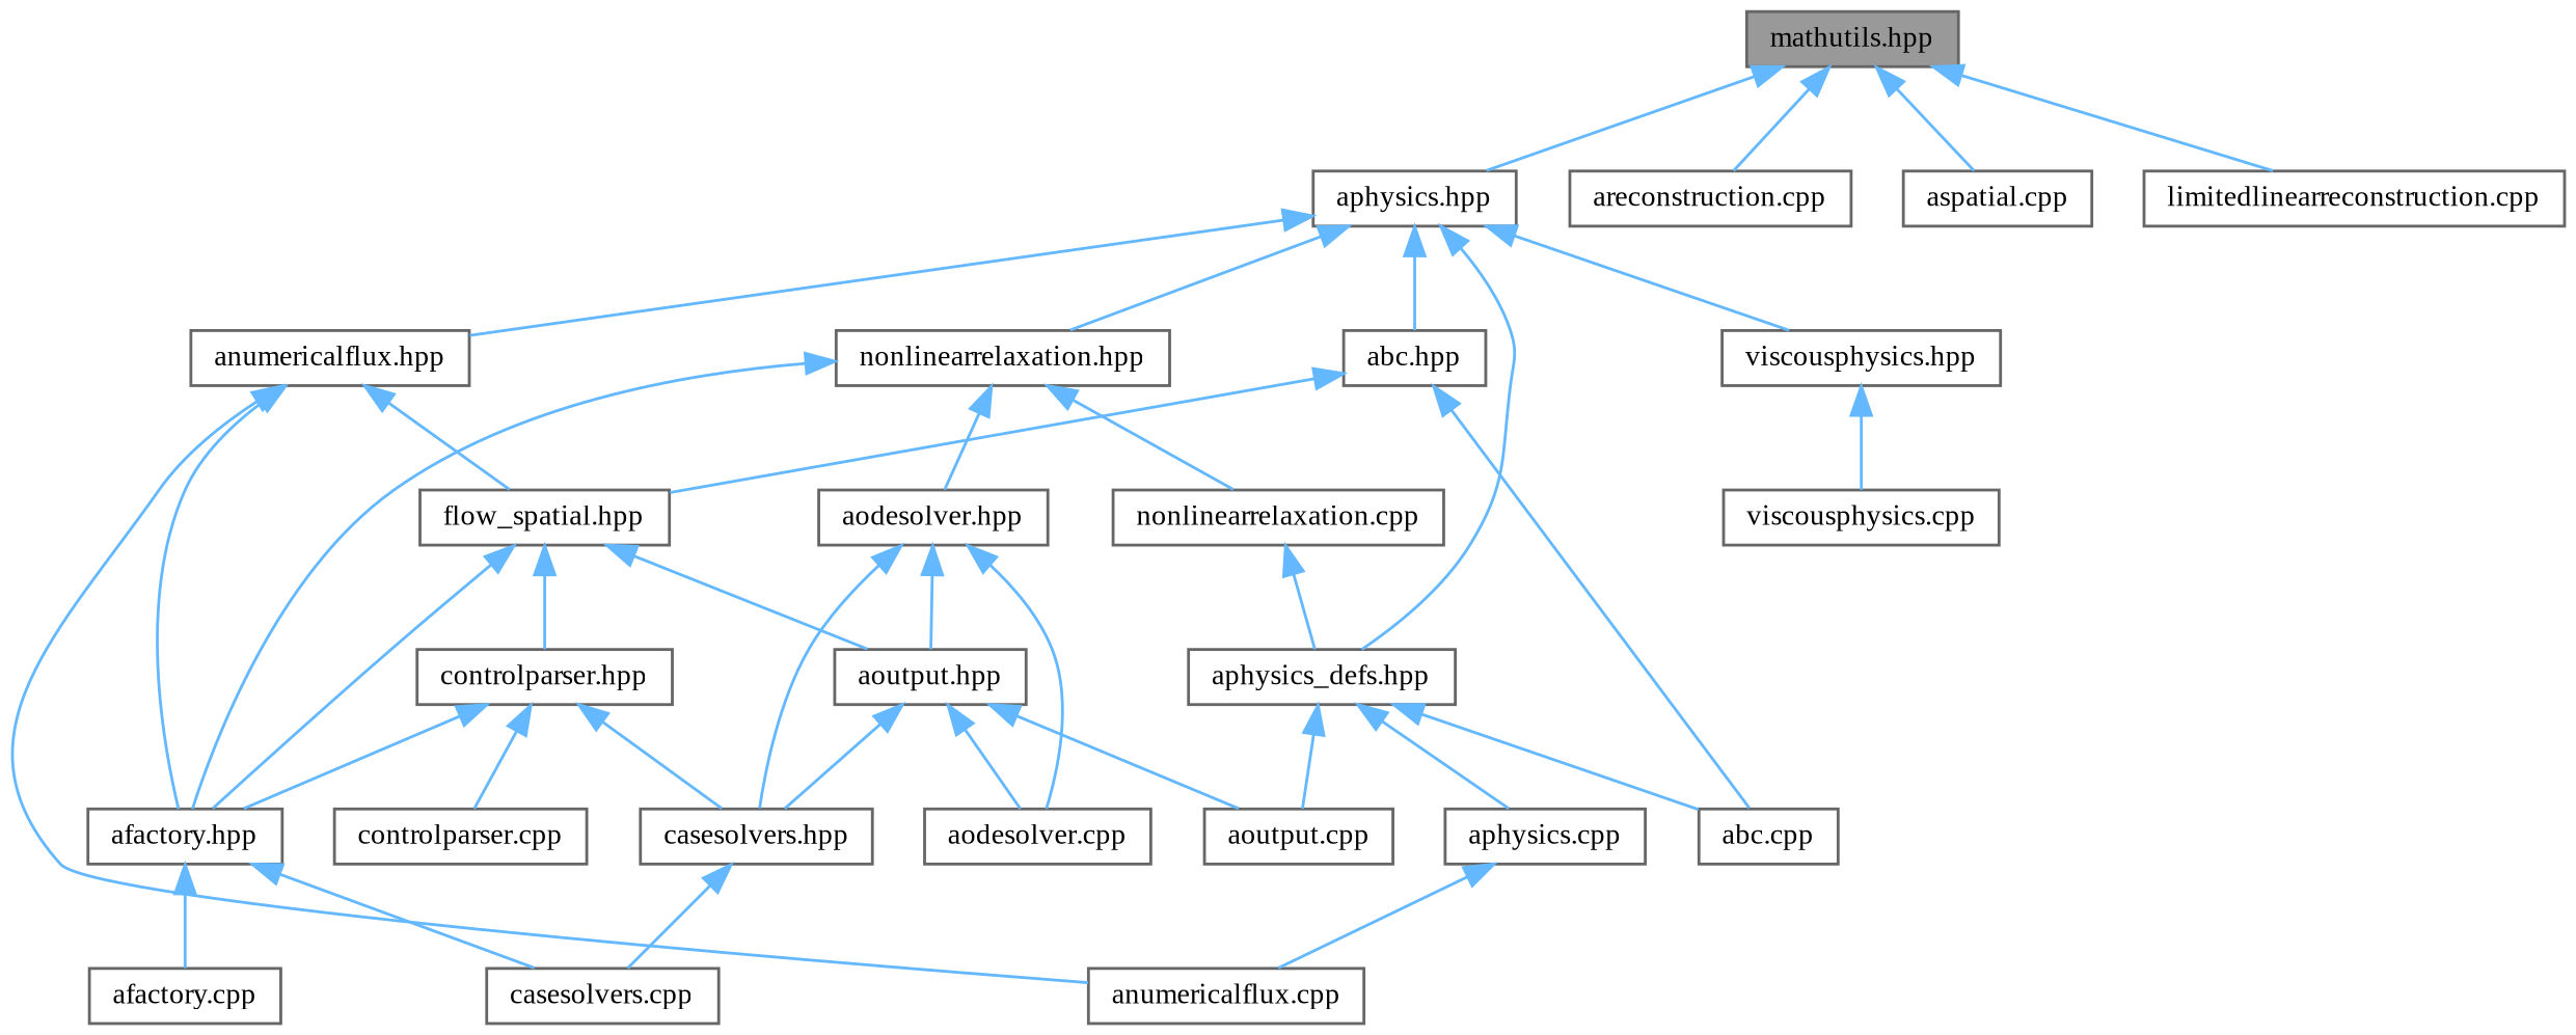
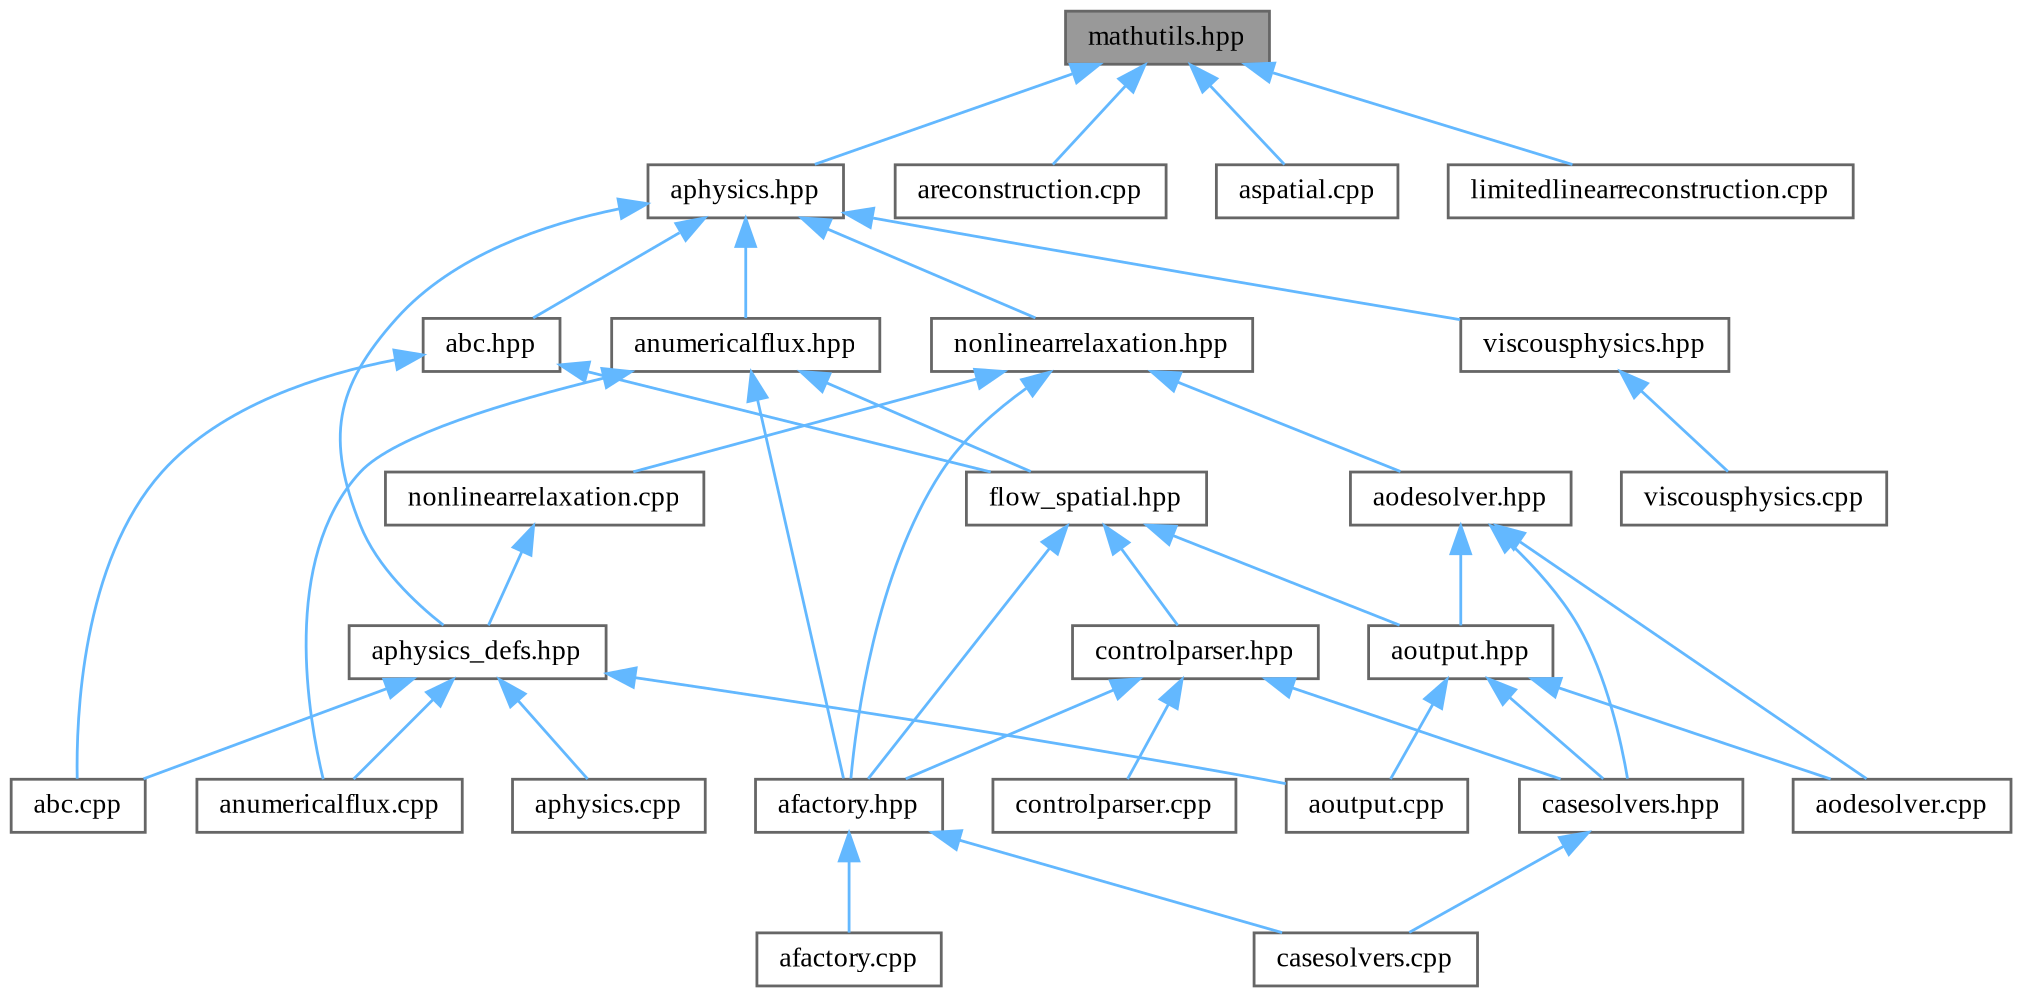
  digraph {
    fontname="Liberation Serif"
    node [color=grey40 fillcolor=white fontname="Liberation Serif" fontsize=10 shape=box style=filled]
    edge [color=steelblue1 dir=back fontname="Liberation Serif" fontsize=10 labelfontname=Helvetica labelfontsize=10 style=solid]
    n1 [color=gray40 fillcolor=grey60 fontcolor=black height=0.2 label="mathutils.hpp" width=0.4]
    n2 [height=0.2 label="aphysics.hpp" width=0.4]
    n3 [height=0.2 label="areconstruction.cpp" width=0.4]
    n4 [height=0.2 label="aspatial.cpp" width=0.4]
    n5 [height=0.2 label="limitedlinearreconstruction.cpp" width=0.4]
    n6 [height=0.2 label="abc.hpp" width=0.4]
    n7 [height=0.2 label="anumericalflux.hpp" width=0.4]
    n8 [height=0.2 label="aphysics_defs.hpp" width=0.4]
    n9 [height=0.2 label="nonlinearrelaxation.hpp" width=0.4]
    n10 [height=0.2 label="viscousphysics.hpp" width=0.4]
    n11 [height=0.2 label="abc.cpp" width=0.4]
    n12 [height=0.2 label="flow_spatial.hpp" width=0.4]
    n13 [height=0.2 label="afactory.hpp" width=0.4]
    n14 [height=0.2 label="anumericalflux.cpp" width=0.4]
    n15 [height=0.2 label="aoutput.cpp" width=0.4]
    n16 [height=0.2 label="aphysics.cpp" width=0.4]
    n17 [height=0.2 label="nonlinearrelaxation.cpp" width=0.4]
    n18 [height=0.2 label="aodesolver.hpp" width=0.4]
    n19 [height=0.2 label="viscousphysics.cpp" width=0.4]
    n20 [height=0.2 label="aoutput.hpp" width=0.4]
    n21 [height=0.2 label="controlparser.hpp" width=0.4]
    n22 [height=0.2 label="afactory.cpp" width=0.4]
    n23 [height=0.2 label="casesolvers.cpp" width=0.4]
    n24 [height=0.2 label="aodesolver.cpp" width=0.4]
    n25 [height=0.2 label="casesolvers.hpp" width=0.4]
    n26 [height=0.2 label="controlparser.cpp" width=0.4]
    n1 -> n2
    n1 -> n3
    n1 -> n4
    n1 -> n5
    n2 -> n6
    n2 -> n7
    n2 -> n8
    n2 -> n9
    n2 -> n10
    n6 -> n11
    n6 -> n12
    n7 -> n12
    n7 -> n13
    n7 -> n14
    n8 -> n11
-   n16 -> n14
+   n8 -> n14
    n8 -> n15
    n8 -> n16
    n9 -> n13
    n9 -> n17
    n9 -> n18
    n10 -> n19
    n12 -> n13
    n12 -> n20
    n12 -> n21
    n13 -> n22
    n13 -> n23
    n17 -> n8
    n18 -> n20
    n18 -> n24
    n18 -> n25
    n20 -> n15
    n20 -> n24
    n20 -> n25
    n21 -> n13
    n21 -> n25
    n21 -> n26
    n25 -> n23
  }
